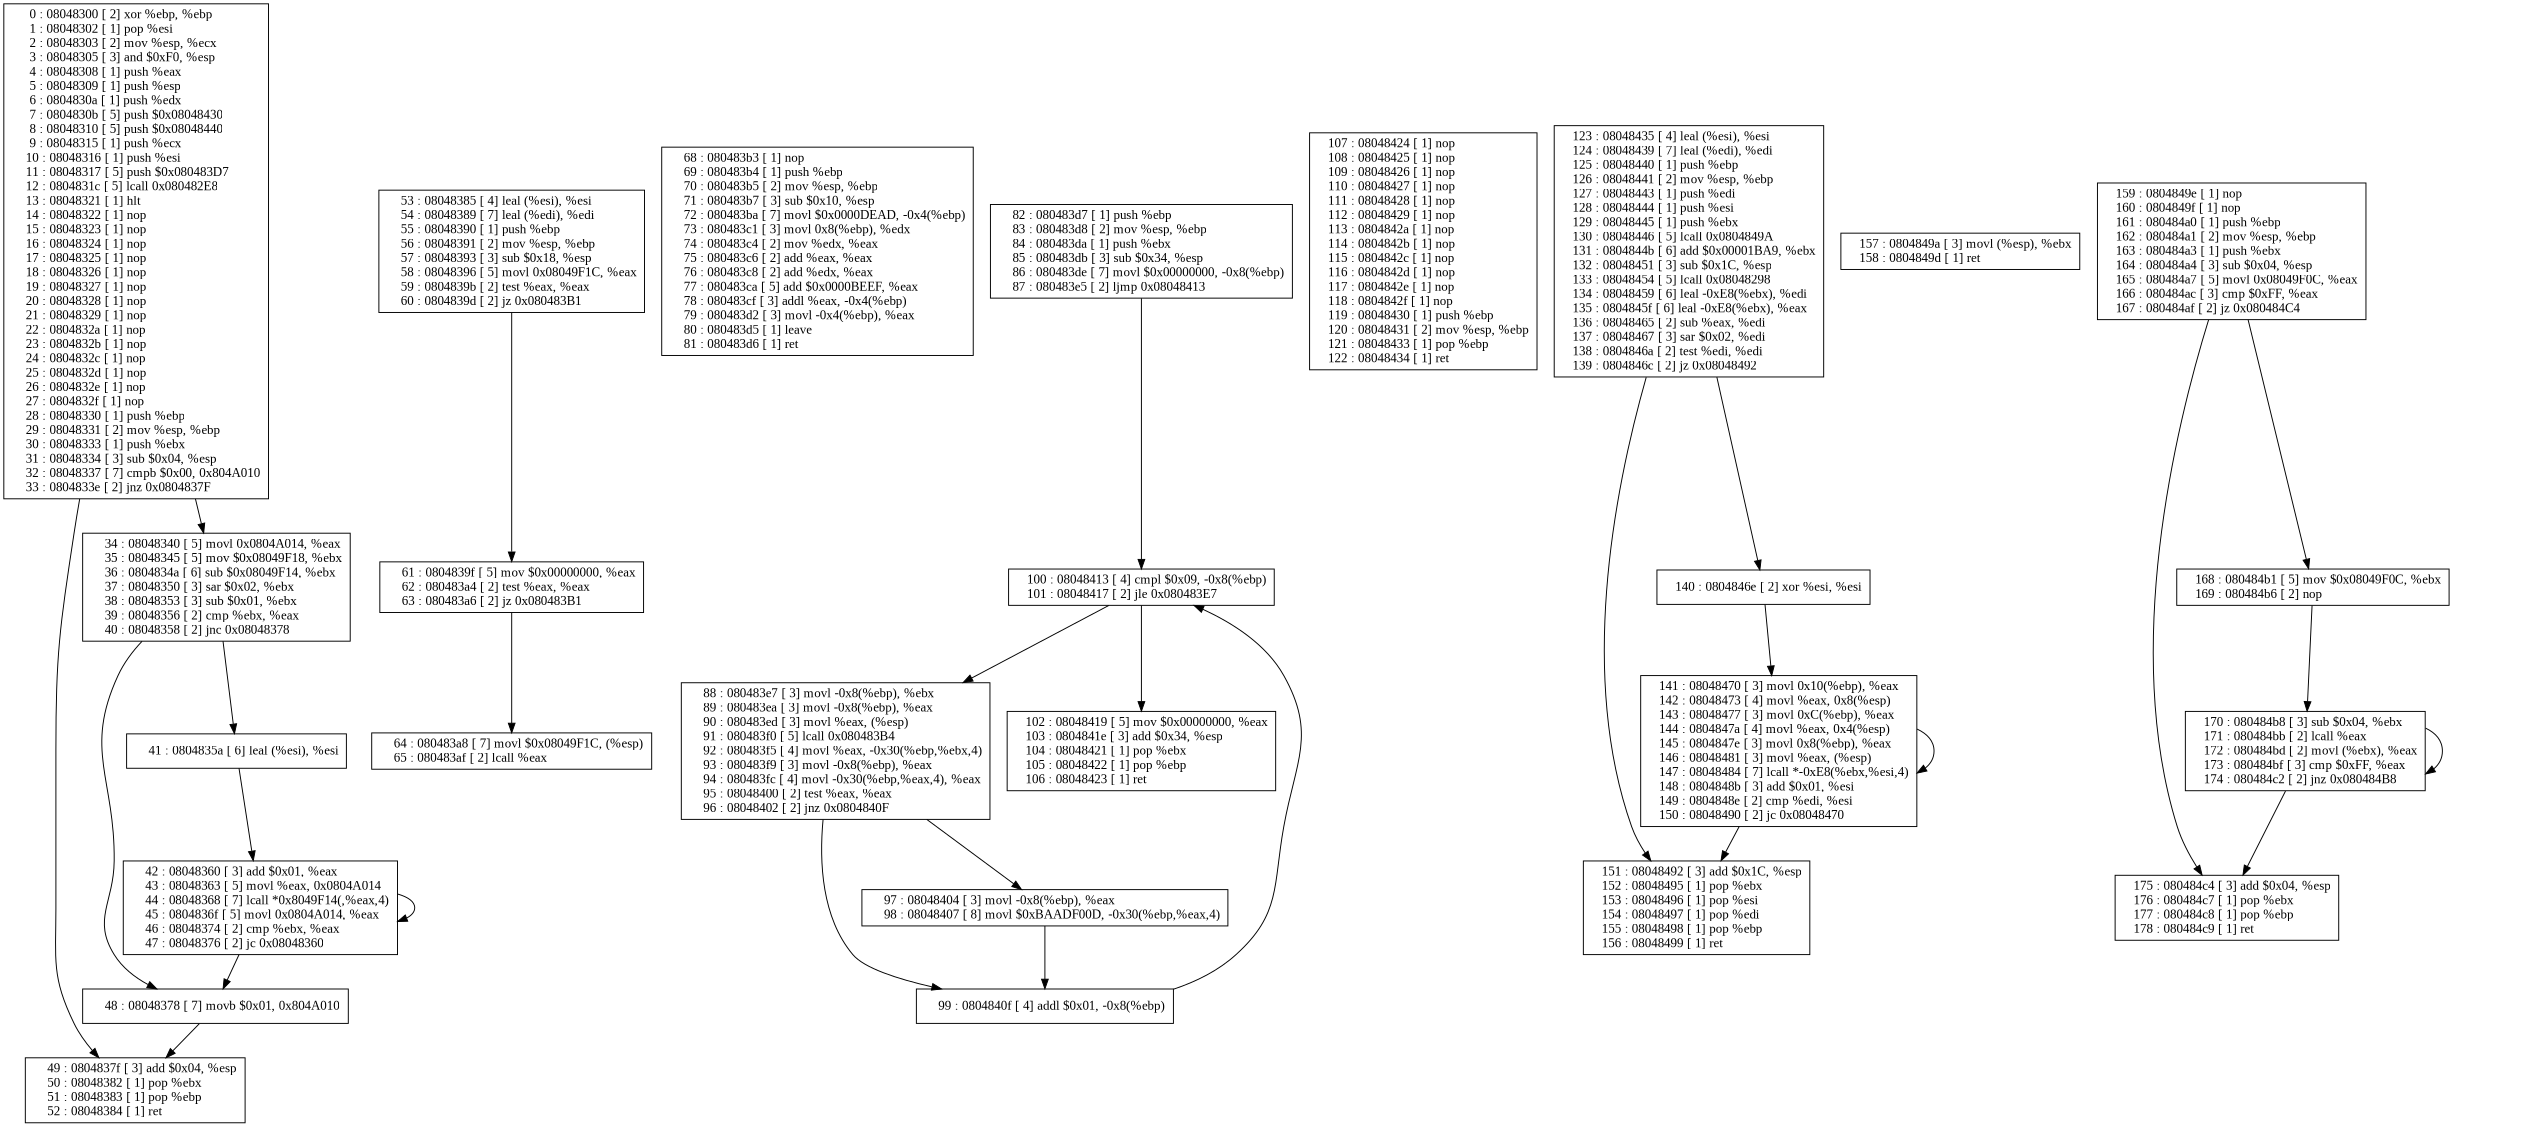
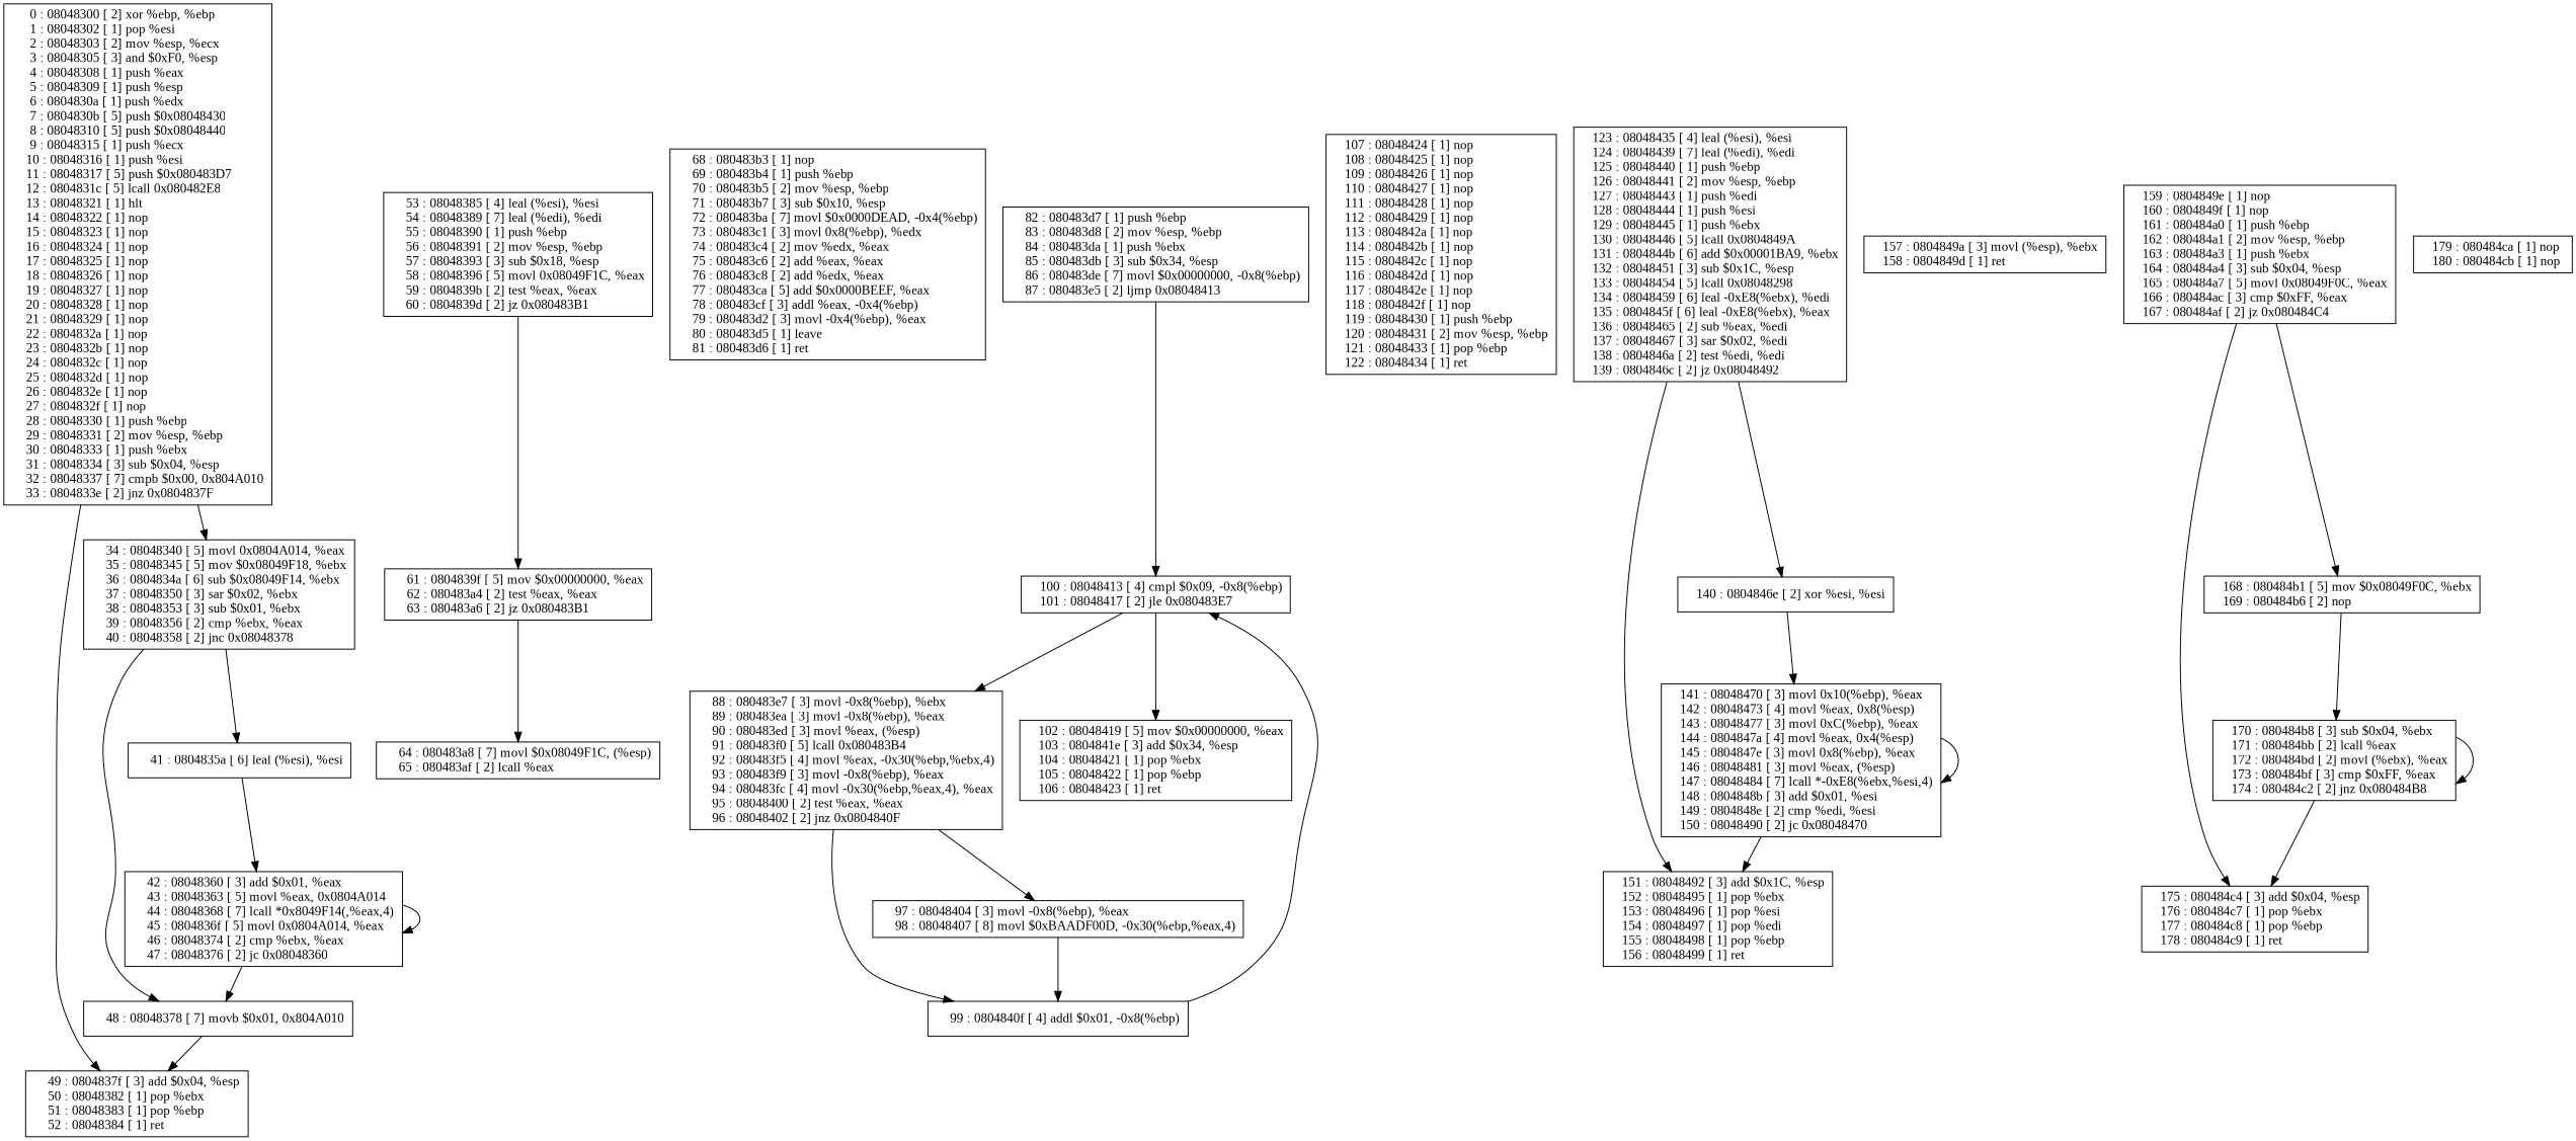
  digraph {
    fontname="Liberation Serif"
    node [fontname="Liberation Serif" shape=box]
    edge [fontname="Liberation Serif"]
    n1 [label="     0 : 08048300 [ 2] xor %ebp, %ebp\l     1 : 08048302 [ 1] pop %esi\l     2 : 08048303 [ 2] mov %esp, %ecx\l     3 : 08048305 [ 3] and $0xF0, %esp\l     4 : 08048308 [ 1] push %eax\l     5 : 08048309 [ 1] push %esp\l     6 : 0804830a [ 1] push %edx\l     7 : 0804830b [ 5] push $0x08048430\l     8 : 08048310 [ 5] push $0x08048440\l     9 : 08048315 [ 1] push %ecx\l    10 : 08048316 [ 1] push %esi\l    11 : 08048317 [ 5] push $0x080483D7\l    12 : 0804831c [ 5] lcall 0x080482E8\l    13 : 08048321 [ 1] hlt \l    14 : 08048322 [ 1] nop \l    15 : 08048323 [ 1] nop \l    16 : 08048324 [ 1] nop \l    17 : 08048325 [ 1] nop \l    18 : 08048326 [ 1] nop \l    19 : 08048327 [ 1] nop \l    20 : 08048328 [ 1] nop \l    21 : 08048329 [ 1] nop \l    22 : 0804832a [ 1] nop \l    23 : 0804832b [ 1] nop \l    24 : 0804832c [ 1] nop \l    25 : 0804832d [ 1] nop \l    26 : 0804832e [ 1] nop \l    27 : 0804832f [ 1] nop \l    28 : 08048330 [ 1] push %ebp\l    29 : 08048331 [ 2] mov %esp, %ebp\l    30 : 08048333 [ 1] push %ebx\l    31 : 08048334 [ 3] sub $0x04, %esp\l    32 : 08048337 [ 7] cmpb $0x00, 0x804A010\l    33 : 0804833e [ 2] jnz 0x0804837F\l"]
    n2 [label="    49 : 0804837f [ 3] add $0x04, %esp\l    50 : 08048382 [ 1] pop %ebx\l    51 : 08048383 [ 1] pop %ebp\l    52 : 08048384 [ 1] ret \l"]
    n3 [label="    34 : 08048340 [ 5] movl 0x0804A014, %eax\l    35 : 08048345 [ 5] mov $0x08049F18, %ebx\l    36 : 0804834a [ 6] sub $0x08049F14, %ebx\l    37 : 08048350 [ 3] sar $0x02, %ebx\l    38 : 08048353 [ 3] sub $0x01, %ebx\l    39 : 08048356 [ 2] cmp %ebx, %eax\l    40 : 08048358 [ 2] jnc 0x08048378\l"]
    n4 [label="    48 : 08048378 [ 7] movb $0x01, 0x804A010\l"]
    n5 [label="    41 : 0804835a [ 6] leal (%esi), %esi\l"]
    n6 [label="    42 : 08048360 [ 3] add $0x01, %eax\l    43 : 08048363 [ 5] movl %eax, 0x0804A014\l    44 : 08048368 [ 7] lcall *0x8049F14(,%eax,4)\l    45 : 0804836f [ 5] movl 0x0804A014, %eax\l    46 : 08048374 [ 2] cmp %ebx, %eax\l    47 : 08048376 [ 2] jc 0x08048360\l"]
    n7 [label="    53 : 08048385 [ 4] leal (%esi), %esi\l    54 : 08048389 [ 7] leal (%edi), %edi\l    55 : 08048390 [ 1] push %ebp\l    56 : 08048391 [ 2] mov %esp, %ebp\l    57 : 08048393 [ 3] sub $0x18, %esp\l    58 : 08048396 [ 5] movl 0x08049F1C, %eax\l    59 : 0804839b [ 2] test %eax, %eax\l    60 : 0804839d [ 2] jz 0x080483B1\l"]
    n8 [label="    61 : 0804839f [ 5] mov $0x00000000, %eax\l    62 : 080483a4 [ 2] test %eax, %eax\l    63 : 080483a6 [ 2] jz 0x080483B1\l"]
    n9 [label="    64 : 080483a8 [ 7] movl $0x08049F1C, (%esp)\l    65 : 080483af [ 2] lcall %eax\l"]
    n10 [label="    68 : 080483b3 [ 1] nop \l    69 : 080483b4 [ 1] push %ebp\l    70 : 080483b5 [ 2] mov %esp, %ebp\l    71 : 080483b7 [ 3] sub $0x10, %esp\l    72 : 080483ba [ 7] movl $0x0000DEAD, -0x4(%ebp)\l    73 : 080483c1 [ 3] movl 0x8(%ebp), %edx\l    74 : 080483c4 [ 2] mov %edx, %eax\l    75 : 080483c6 [ 2] add %eax, %eax\l    76 : 080483c8 [ 2] add %edx, %eax\l    77 : 080483ca [ 5] add $0x0000BEEF, %eax\l    78 : 080483cf [ 3] addl %eax, -0x4(%ebp)\l    79 : 080483d2 [ 3] movl -0x4(%ebp), %eax\l    80 : 080483d5 [ 1] leave \l    81 : 080483d6 [ 1] ret \l"]
    n11 [label="    82 : 080483d7 [ 1] push %ebp\l    83 : 080483d8 [ 2] mov %esp, %ebp\l    84 : 080483da [ 1] push %ebx\l    85 : 080483db [ 3] sub $0x34, %esp\l    86 : 080483de [ 7] movl $0x00000000, -0x8(%ebp)\l    87 : 080483e5 [ 2] ljmp 0x08048413\l"]
    n12 [label="   100 : 08048413 [ 4] cmpl $0x09, -0x8(%ebp)\l   101 : 08048417 [ 2] jle 0x080483E7\l"]
    n13 [label="    88 : 080483e7 [ 3] movl -0x8(%ebp), %ebx\l    89 : 080483ea [ 3] movl -0x8(%ebp), %eax\l    90 : 080483ed [ 3] movl %eax, (%esp)\l    91 : 080483f0 [ 5] lcall 0x080483B4\l    92 : 080483f5 [ 4] movl %eax, -0x30(%ebp,%ebx,4)\l    93 : 080483f9 [ 3] movl -0x8(%ebp), %eax\l    94 : 080483fc [ 4] movl -0x30(%ebp,%eax,4), %eax\l    95 : 08048400 [ 2] test %eax, %eax\l    96 : 08048402 [ 2] jnz 0x0804840F\l"]
    n14 [label="   102 : 08048419 [ 5] mov $0x00000000, %eax\l   103 : 0804841e [ 3] add $0x34, %esp\l   104 : 08048421 [ 1] pop %ebx\l   105 : 08048422 [ 1] pop %ebp\l   106 : 08048423 [ 1] ret \l"]
    n15 [label="    99 : 0804840f [ 4] addl $0x01, -0x8(%ebp)\l"]
    n16 [label="    97 : 08048404 [ 3] movl -0x8(%ebp), %eax\l    98 : 08048407 [ 8] movl $0xBAADF00D, -0x30(%ebp,%eax,4)\l"]
    n17 [label="   107 : 08048424 [ 1] nop \l   108 : 08048425 [ 1] nop \l   109 : 08048426 [ 1] nop \l   110 : 08048427 [ 1] nop \l   111 : 08048428 [ 1] nop \l   112 : 08048429 [ 1] nop \l   113 : 0804842a [ 1] nop \l   114 : 0804842b [ 1] nop \l   115 : 0804842c [ 1] nop \l   116 : 0804842d [ 1] nop \l   117 : 0804842e [ 1] nop \l   118 : 0804842f [ 1] nop \l   119 : 08048430 [ 1] push %ebp\l   120 : 08048431 [ 2] mov %esp, %ebp\l   121 : 08048433 [ 1] pop %ebp\l   122 : 08048434 [ 1] ret \l"]
    n18 [label="   123 : 08048435 [ 4] leal (%esi), %esi\l   124 : 08048439 [ 7] leal (%edi), %edi\l   125 : 08048440 [ 1] push %ebp\l   126 : 08048441 [ 2] mov %esp, %ebp\l   127 : 08048443 [ 1] push %edi\l   128 : 08048444 [ 1] push %esi\l   129 : 08048445 [ 1] push %ebx\l   130 : 08048446 [ 5] lcall 0x0804849A\l   131 : 0804844b [ 6] add $0x00001BA9, %ebx\l   132 : 08048451 [ 3] sub $0x1C, %esp\l   133 : 08048454 [ 5] lcall 0x08048298\l   134 : 08048459 [ 6] leal -0xE8(%ebx), %edi\l   135 : 0804845f [ 6] leal -0xE8(%ebx), %eax\l   136 : 08048465 [ 2] sub %eax, %edi\l   137 : 08048467 [ 3] sar $0x02, %edi\l   138 : 0804846a [ 2] test %edi, %edi\l   139 : 0804846c [ 2] jz 0x08048492\l"]
    n19 [label="   151 : 08048492 [ 3] add $0x1C, %esp\l   152 : 08048495 [ 1] pop %ebx\l   153 : 08048496 [ 1] pop %esi\l   154 : 08048497 [ 1] pop %edi\l   155 : 08048498 [ 1] pop %ebp\l   156 : 08048499 [ 1] ret \l"]
    n20 [label="   140 : 0804846e [ 2] xor %esi, %esi\l"]
    n21 [label="   141 : 08048470 [ 3] movl 0x10(%ebp), %eax\l   142 : 08048473 [ 4] movl %eax, 0x8(%esp)\l   143 : 08048477 [ 3] movl 0xC(%ebp), %eax\l   144 : 0804847a [ 4] movl %eax, 0x4(%esp)\l   145 : 0804847e [ 3] movl 0x8(%ebp), %eax\l   146 : 08048481 [ 3] movl %eax, (%esp)\l   147 : 08048484 [ 7] lcall *-0xE8(%ebx,%esi,4)\l   148 : 0804848b [ 3] add $0x01, %esi\l   149 : 0804848e [ 2] cmp %edi, %esi\l   150 : 08048490 [ 2] jc 0x08048470\l"]
    n22 [label="   157 : 0804849a [ 3] movl (%esp), %ebx\l   158 : 0804849d [ 1] ret \l"]
    n23 [label="   159 : 0804849e [ 1] nop \l   160 : 0804849f [ 1] nop \l   161 : 080484a0 [ 1] push %ebp\l   162 : 080484a1 [ 2] mov %esp, %ebp\l   163 : 080484a3 [ 1] push %ebx\l   164 : 080484a4 [ 3] sub $0x04, %esp\l   165 : 080484a7 [ 5] movl 0x08049F0C, %eax\l   166 : 080484ac [ 3] cmp $0xFF, %eax\l   167 : 080484af [ 2] jz 0x080484C4\l"]
    n24 [label="   175 : 080484c4 [ 3] add $0x04, %esp\l   176 : 080484c7 [ 1] pop %ebx\l   177 : 080484c8 [ 1] pop %ebp\l   178 : 080484c9 [ 1] ret \l"]
    n25 [label="   168 : 080484b1 [ 5] mov $0x08049F0C, %ebx\l   169 : 080484b6 [ 2] nop \l"]
    n26 [label="   170 : 080484b8 [ 3] sub $0x04, %ebx\l   171 : 080484bb [ 2] lcall %eax\l   172 : 080484bd [ 2] movl (%ebx), %eax\l   173 : 080484bf [ 3] cmp $0xFF, %eax\l   174 : 080484c2 [ 2] jnz 0x080484B8\l"]
+   n27 [label="   179 : 080484ca [ 1] nop \l   180 : 080484cb [ 1] nop \l"]
    n1 -> n2
    n1 -> n3
    n3 -> n4
    n3 -> n5
    n4 -> n2
    n5 -> n6
    n6 -> n4
    n6 -> n6
    n7 -> n8
    n8 -> n9
    n11 -> n12
    n12 -> n13
    n12 -> n14
    n13 -> n15
    n13 -> n16
    n15 -> n12
    n16 -> n15
    n18 -> n19
    n18 -> n20
    n20 -> n21
    n21 -> n19
    n21 -> n21
    n23 -> n24
    n23 -> n25
    n25 -> n26
    n26 -> n24
    n26 -> n26
  }
